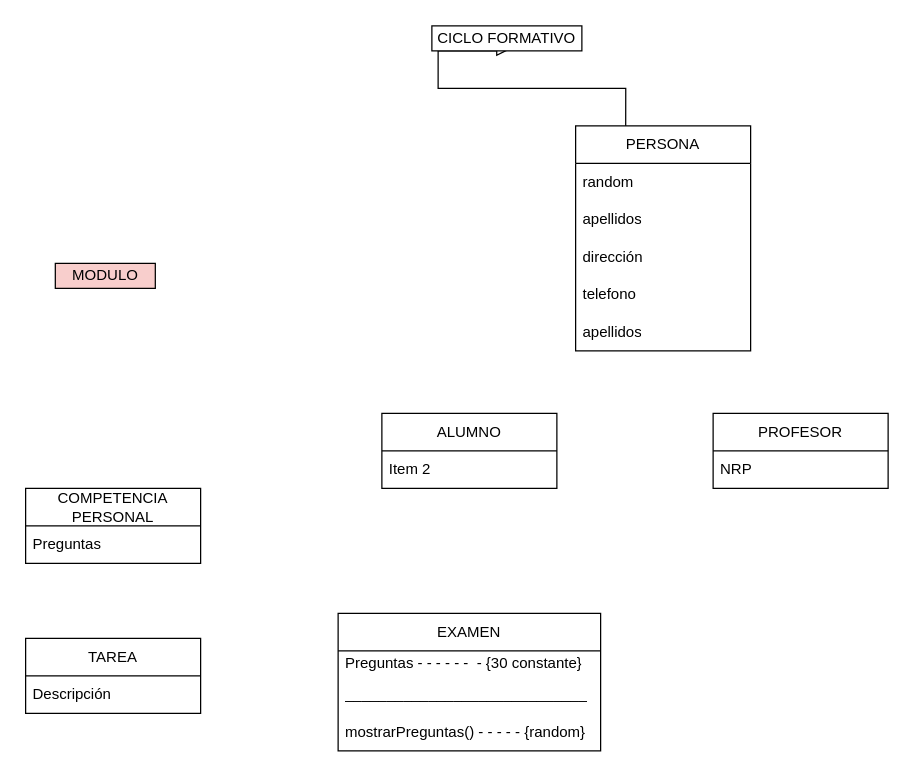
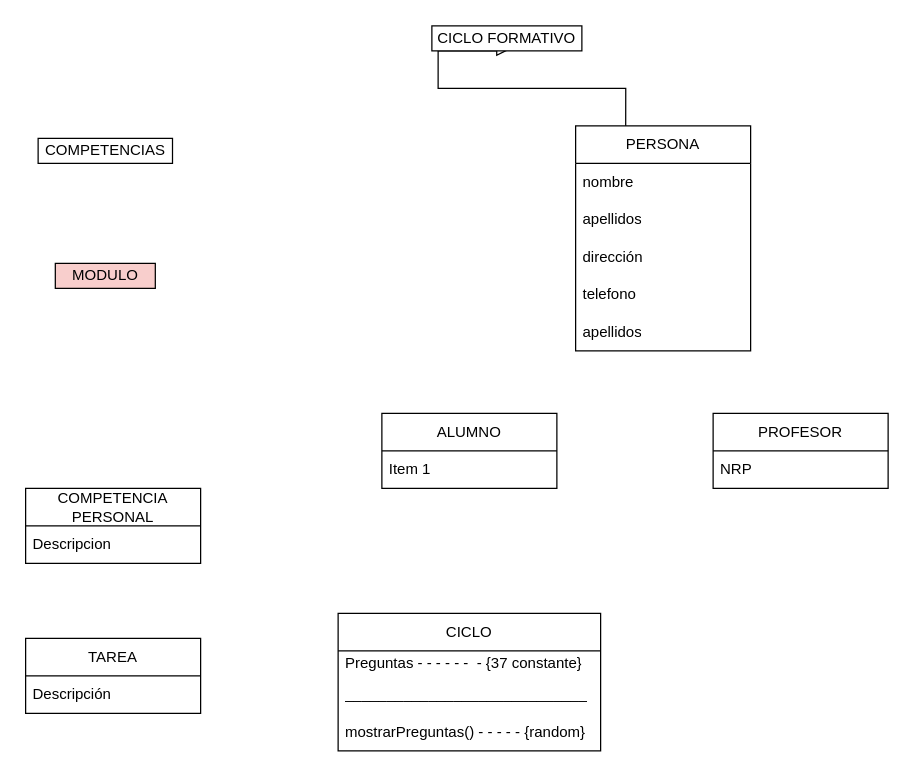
  <mxCell id="0" />
  <mxCell id="1" parent="0" />
  <mxCell id="2" value="MODULO" style="rounded=0;whiteSpace=wrap;html=1;fillColor=#f8cecc;" parent="1" vertex="1"><mxGeometry x="43.75" y="210" width="80" height="20" as="geometry" /></mxCell>
  <mxCell id="3" style="edgeStyle=orthogonalEdgeStyle;rounded=0;orthogonalLoop=1;jettySize=auto;html=1;entryX=0.5;entryY=1;entryDx=0;entryDy=0;endArrow=block;endFill=0;" parent="1" target="8" edge="1"><mxGeometry relative="1" as="geometry"><mxPoint x="500.059" y="100" as="sourcePoint" /><Array as="points"><mxPoint x="500" y="70" /><mxPoint x="350" y="70" /></Array></mxGeometry></mxCell>
- <mxCell id="4" value="EXAMEN" style="swimlane;fontStyle=0;childLayout=stackLayout;horizontal=1;startSize=30;horizontalStack=0;resizeParent=1;resizeParentMax=0;resizeLast=0;collapsible=1;marginBottom=0;whiteSpace=wrap;html=1;" parent="1" vertex="1"><mxGeometry x="270" y="490" width="210" height="110" as="geometry" /></mxCell>
- <mxCell id="5" value="Preguntas - - - - - -&amp;nbsp; - {30 constante}" style="text;strokeColor=none;fillColor=none;align=left;verticalAlign=middle;spacingLeft=4;spacingRight=4;overflow=hidden;points=[[0,0.5],[1,0.5]];portConstraint=eastwest;rotatable=0;whiteSpace=wrap;html=1;" parent="4" vertex="1"><mxGeometry y="30" width="210" height="20" as="geometry" /></mxCell>
+ <mxCell id="4" value="CICLO" style="swimlane;fontStyle=0;childLayout=stackLayout;horizontal=1;startSize=30;horizontalStack=0;resizeParent=1;resizeParentMax=0;resizeLast=0;collapsible=1;marginBottom=0;whiteSpace=wrap;html=1;" parent="1" vertex="1"><mxGeometry x="270" y="490" width="210" height="110" as="geometry" /></mxCell>
+ <mxCell id="5" value="Preguntas - - - - - -&amp;nbsp; - {37 constante}" style="text;strokeColor=none;fillColor=none;align=left;verticalAlign=middle;spacingLeft=4;spacingRight=4;overflow=hidden;points=[[0,0.5],[1,0.5]];portConstraint=eastwest;rotatable=0;whiteSpace=wrap;html=1;" parent="4" vertex="1"><mxGeometry y="30" width="210" height="20" as="geometry" /></mxCell>
  <mxCell id="6" value="_____________________________" style="text;strokeColor=none;fillColor=none;align=left;verticalAlign=middle;spacingLeft=4;spacingRight=4;overflow=hidden;points=[[0,0.5],[1,0.5]];portConstraint=eastwest;rotatable=0;whiteSpace=wrap;html=1;" parent="4" vertex="1"><mxGeometry y="50" width="210" height="30" as="geometry" /></mxCell>
  <mxCell id="7" value="mostrarPreguntas() - - - - - {random}" style="text;strokeColor=none;fillColor=none;align=left;verticalAlign=middle;spacingLeft=4;spacingRight=4;overflow=hidden;points=[[0,0.5],[1,0.5]];portConstraint=eastwest;rotatable=0;whiteSpace=wrap;html=1;" parent="4" vertex="1"><mxGeometry y="80" width="210" height="30" as="geometry" /></mxCell>
  <mxCell id="8" value="CICLO FORMATIVO" style="rounded=0;whiteSpace=wrap;html=1;" parent="1" vertex="1"><mxGeometry x="345" y="20" width="120" height="20" as="geometry" /></mxCell>
  <mxCell id="9" value="PERSONA" style="swimlane;fontStyle=0;childLayout=stackLayout;horizontal=1;startSize=30;horizontalStack=0;resizeParent=1;resizeParentMax=0;resizeLast=0;collapsible=1;marginBottom=0;whiteSpace=wrap;html=1;" parent="1" vertex="1"><mxGeometry x="460" y="100" width="140" height="180" as="geometry"><mxRectangle x="550" y="120" width="110" height="30" as="alternateBounds" /></mxGeometry></mxCell>
- <mxCell id="10" value="random" style="text;strokeColor=none;fillColor=none;align=left;verticalAlign=middle;spacingLeft=4;spacingRight=4;overflow=hidden;points=[[0,0.5],[1,0.5]];portConstraint=eastwest;rotatable=0;whiteSpace=wrap;html=1;" parent="9" vertex="1"><mxGeometry y="30" width="140" height="30" as="geometry" /></mxCell>
+ <mxCell id="10" value="nombre" style="text;strokeColor=none;fillColor=none;align=left;verticalAlign=middle;spacingLeft=4;spacingRight=4;overflow=hidden;points=[[0,0.5],[1,0.5]];portConstraint=eastwest;rotatable=0;whiteSpace=wrap;html=1;" parent="9" vertex="1"><mxGeometry y="30" width="140" height="30" as="geometry" /></mxCell>
  <mxCell id="11" value="apellidos" style="text;strokeColor=none;fillColor=none;align=left;verticalAlign=middle;spacingLeft=4;spacingRight=4;overflow=hidden;points=[[0,0.5],[1,0.5]];portConstraint=eastwest;rotatable=0;whiteSpace=wrap;html=1;" parent="9" vertex="1"><mxGeometry y="60" width="140" height="30" as="geometry" /></mxCell>
  <mxCell id="12" value="dirección" style="text;strokeColor=none;fillColor=none;align=left;verticalAlign=middle;spacingLeft=4;spacingRight=4;overflow=hidden;points=[[0,0.5],[1,0.5]];portConstraint=eastwest;rotatable=0;whiteSpace=wrap;html=1;" parent="9" vertex="1"><mxGeometry y="90" width="140" height="30" as="geometry" /></mxCell>
  <mxCell id="13" value="telefono" style="text;strokeColor=none;fillColor=none;align=left;verticalAlign=middle;spacingLeft=4;spacingRight=4;overflow=hidden;points=[[0,0.5],[1,0.5]];portConstraint=eastwest;rotatable=0;whiteSpace=wrap;html=1;" vertex="1" parent="9"><mxGeometry y="120" width="140" height="30" as="geometry" /></mxCell>
  <mxCell id="14" value="apellidos" style="text;strokeColor=none;fillColor=none;align=left;verticalAlign=middle;spacingLeft=4;spacingRight=4;overflow=hidden;points=[[0,0.5],[1,0.5]];portConstraint=eastwest;rotatable=0;whiteSpace=wrap;html=1;" vertex="1" parent="9"><mxGeometry y="150" width="140" height="30" as="geometry" /></mxCell>
+ <mxCell id="15" value="COMPETENCIAS" style="rounded=0;whiteSpace=wrap;html=1;" vertex="1" parent="1"><mxGeometry x="30" y="110" width="107.5" height="20" as="geometry" /></mxCell>
  <mxCell id="16" value="PROFESOR" style="swimlane;fontStyle=0;childLayout=stackLayout;horizontal=1;startSize=30;horizontalStack=0;resizeParent=1;resizeParentMax=0;resizeLast=0;collapsible=1;marginBottom=0;whiteSpace=wrap;html=1;" vertex="1" parent="1"><mxGeometry x="570" y="330" width="140" height="60" as="geometry" /></mxCell>
  <mxCell id="17" value="NRP" style="text;strokeColor=none;fillColor=none;align=left;verticalAlign=middle;spacingLeft=4;spacingRight=4;overflow=hidden;points=[[0,0.5],[1,0.5]];portConstraint=eastwest;rotatable=0;whiteSpace=wrap;html=1;" vertex="1" parent="16"><mxGeometry y="30" width="140" height="30" as="geometry" /></mxCell>
  <mxCell id="18" value="ALUMNO" style="swimlane;fontStyle=0;childLayout=stackLayout;horizontal=1;startSize=30;horizontalStack=0;resizeParent=1;resizeParentMax=0;resizeLast=0;collapsible=1;marginBottom=0;whiteSpace=wrap;html=1;" vertex="1" parent="1"><mxGeometry x="305" y="330" width="140" height="60" as="geometry" /></mxCell>
- <mxCell id="19" value="Item 2" style="text;strokeColor=none;fillColor=none;align=left;verticalAlign=middle;spacingLeft=4;spacingRight=4;overflow=hidden;points=[[0,0.5],[1,0.5]];portConstraint=eastwest;rotatable=0;whiteSpace=wrap;html=1;" vertex="1" parent="18"><mxGeometry y="30" width="140" height="30" as="geometry" /></mxCell>
+ <mxCell id="19" value="Item 1" style="text;strokeColor=none;fillColor=none;align=left;verticalAlign=middle;spacingLeft=4;spacingRight=4;overflow=hidden;points=[[0,0.5],[1,0.5]];portConstraint=eastwest;rotatable=0;whiteSpace=wrap;html=1;" vertex="1" parent="18"><mxGeometry y="30" width="140" height="30" as="geometry" /></mxCell>
  <mxCell id="20" value="COMPETENCIA PERSONAL" style="swimlane;fontStyle=0;childLayout=stackLayout;horizontal=1;startSize=30;horizontalStack=0;resizeParent=1;resizeParentMax=0;resizeLast=0;collapsible=1;marginBottom=0;whiteSpace=wrap;html=1;" vertex="1" parent="1"><mxGeometry x="20" y="390" width="140" height="60" as="geometry" /></mxCell>
- <mxCell id="21" value="Preguntas" style="text;strokeColor=none;fillColor=none;align=left;verticalAlign=middle;spacingLeft=4;spacingRight=4;overflow=hidden;points=[[0,0.5],[1,0.5]];portConstraint=eastwest;rotatable=0;whiteSpace=wrap;html=1;" vertex="1" parent="20"><mxGeometry y="30" width="140" height="30" as="geometry" /></mxCell>
+ <mxCell id="21" value="Descripcion" style="text;strokeColor=none;fillColor=none;align=left;verticalAlign=middle;spacingLeft=4;spacingRight=4;overflow=hidden;points=[[0,0.5],[1,0.5]];portConstraint=eastwest;rotatable=0;whiteSpace=wrap;html=1;" vertex="1" parent="20"><mxGeometry y="30" width="140" height="30" as="geometry" /></mxCell>
  <mxCell id="22" value="TAREA" style="swimlane;fontStyle=0;childLayout=stackLayout;horizontal=1;startSize=30;horizontalStack=0;resizeParent=1;resizeParentMax=0;resizeLast=0;collapsible=1;marginBottom=0;whiteSpace=wrap;html=1;" vertex="1" parent="1"><mxGeometry x="20" y="510" width="140" height="60" as="geometry" /></mxCell>
  <mxCell id="23" value="Descripción" style="text;strokeColor=none;fillColor=none;align=left;verticalAlign=middle;spacingLeft=4;spacingRight=4;overflow=hidden;points=[[0,0.5],[1,0.5]];portConstraint=eastwest;rotatable=0;whiteSpace=wrap;html=1;" vertex="1" parent="22"><mxGeometry y="30" width="140" height="30" as="geometry" /></mxCell>
